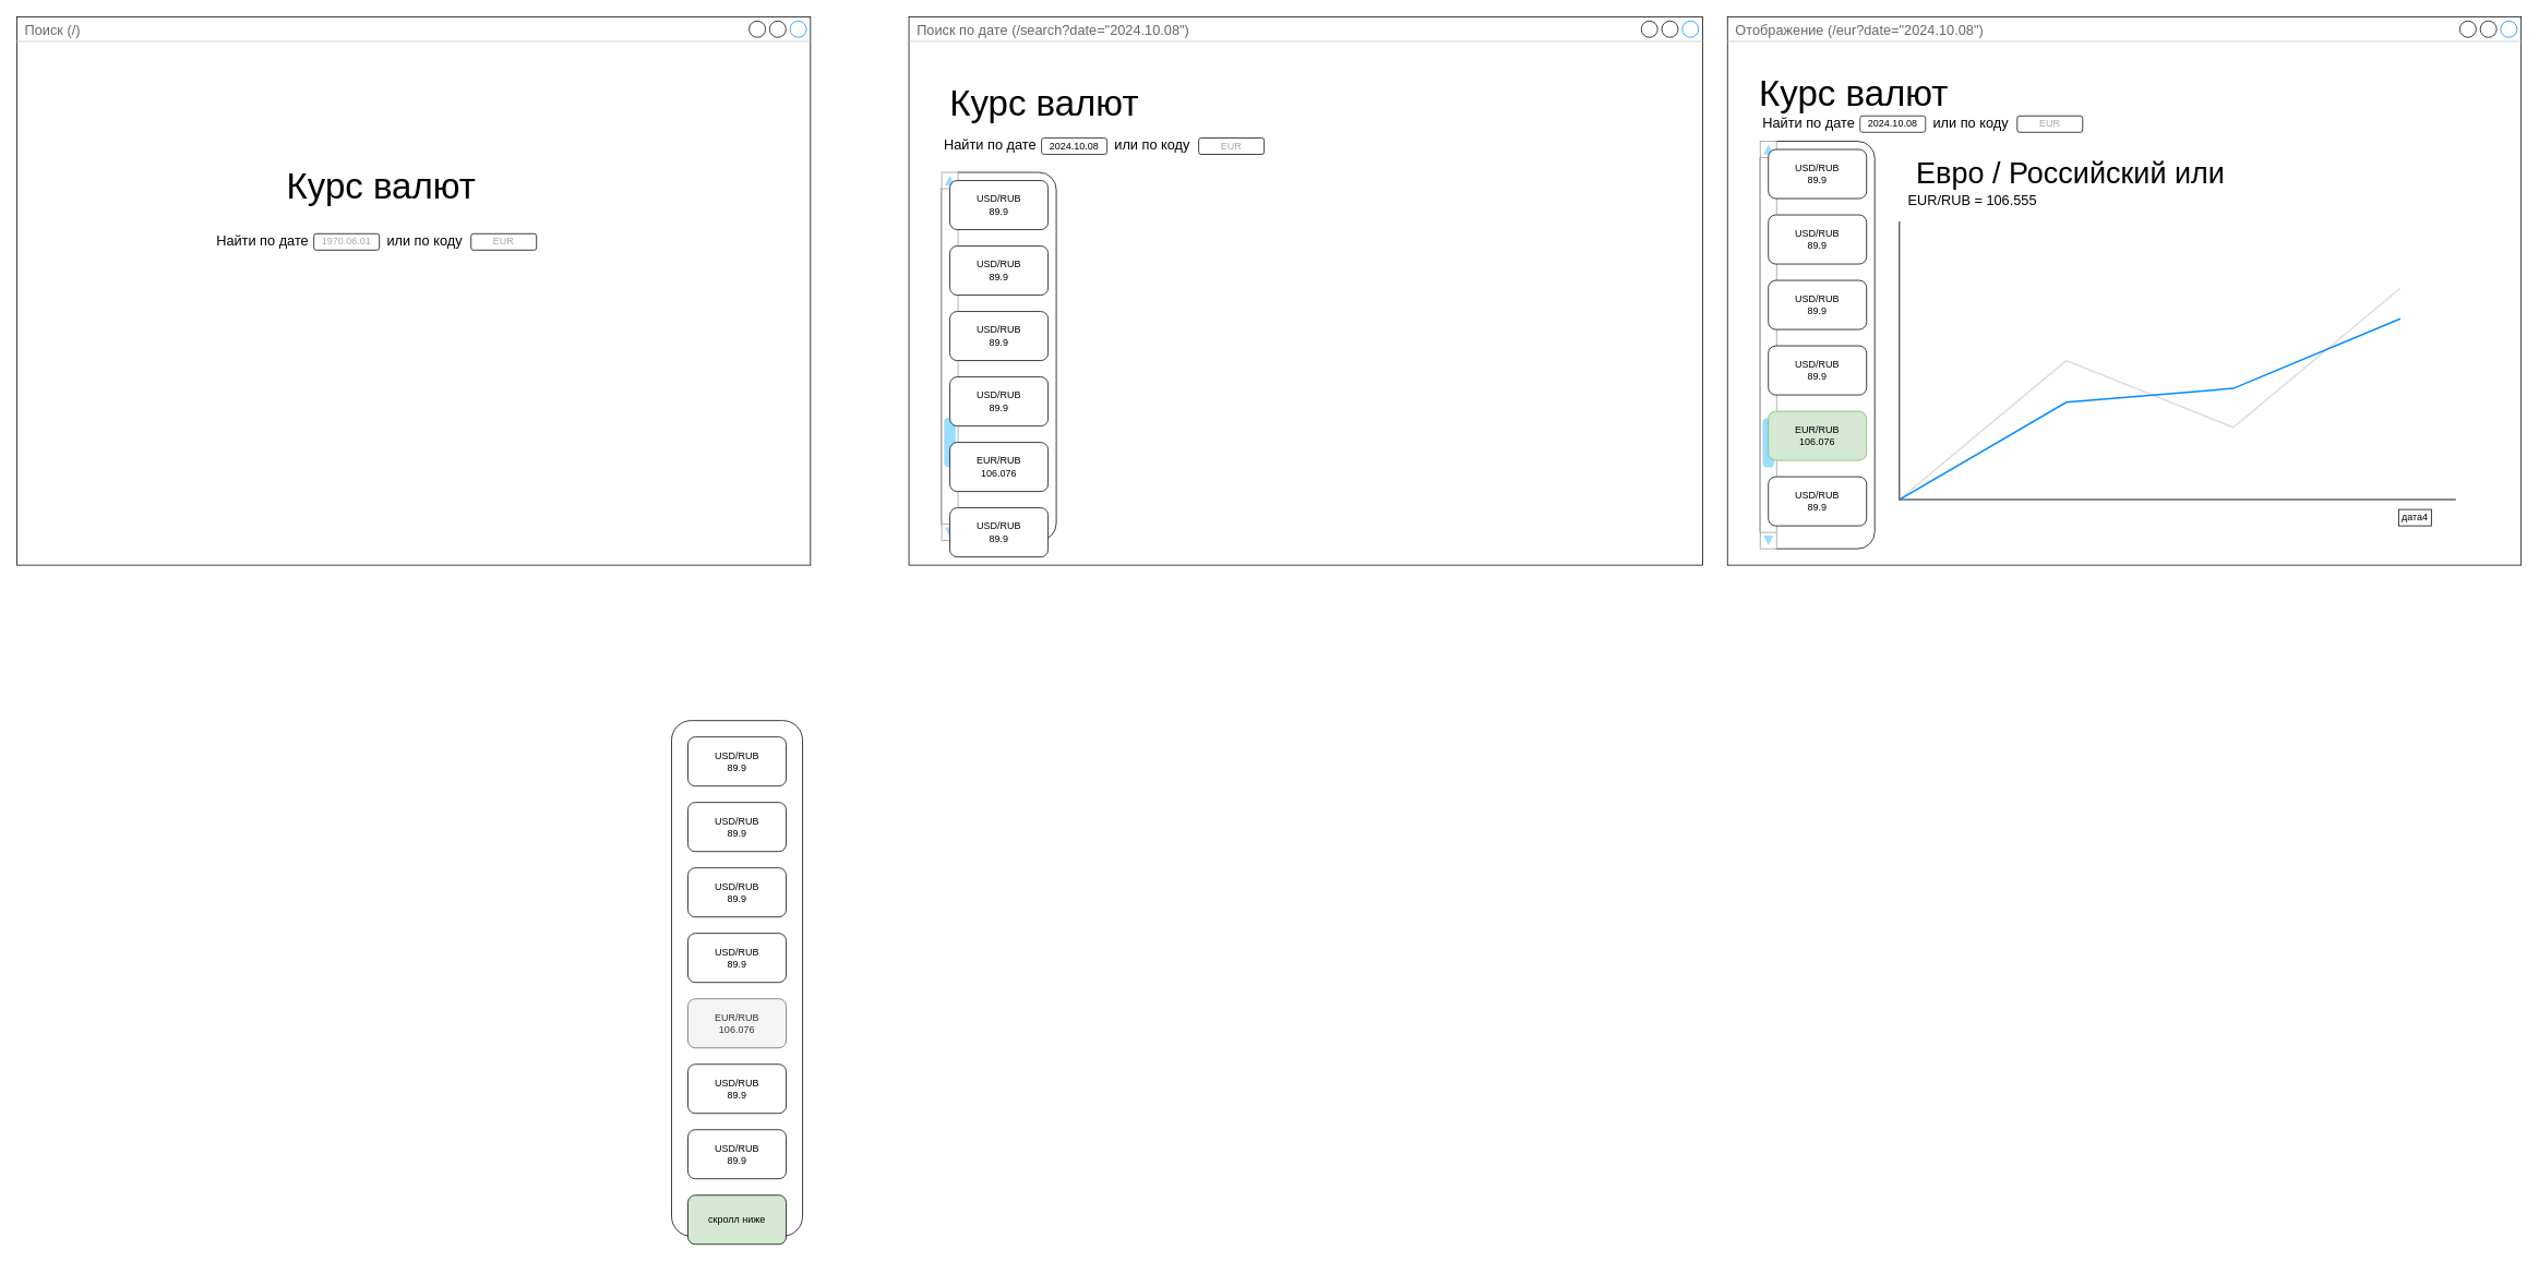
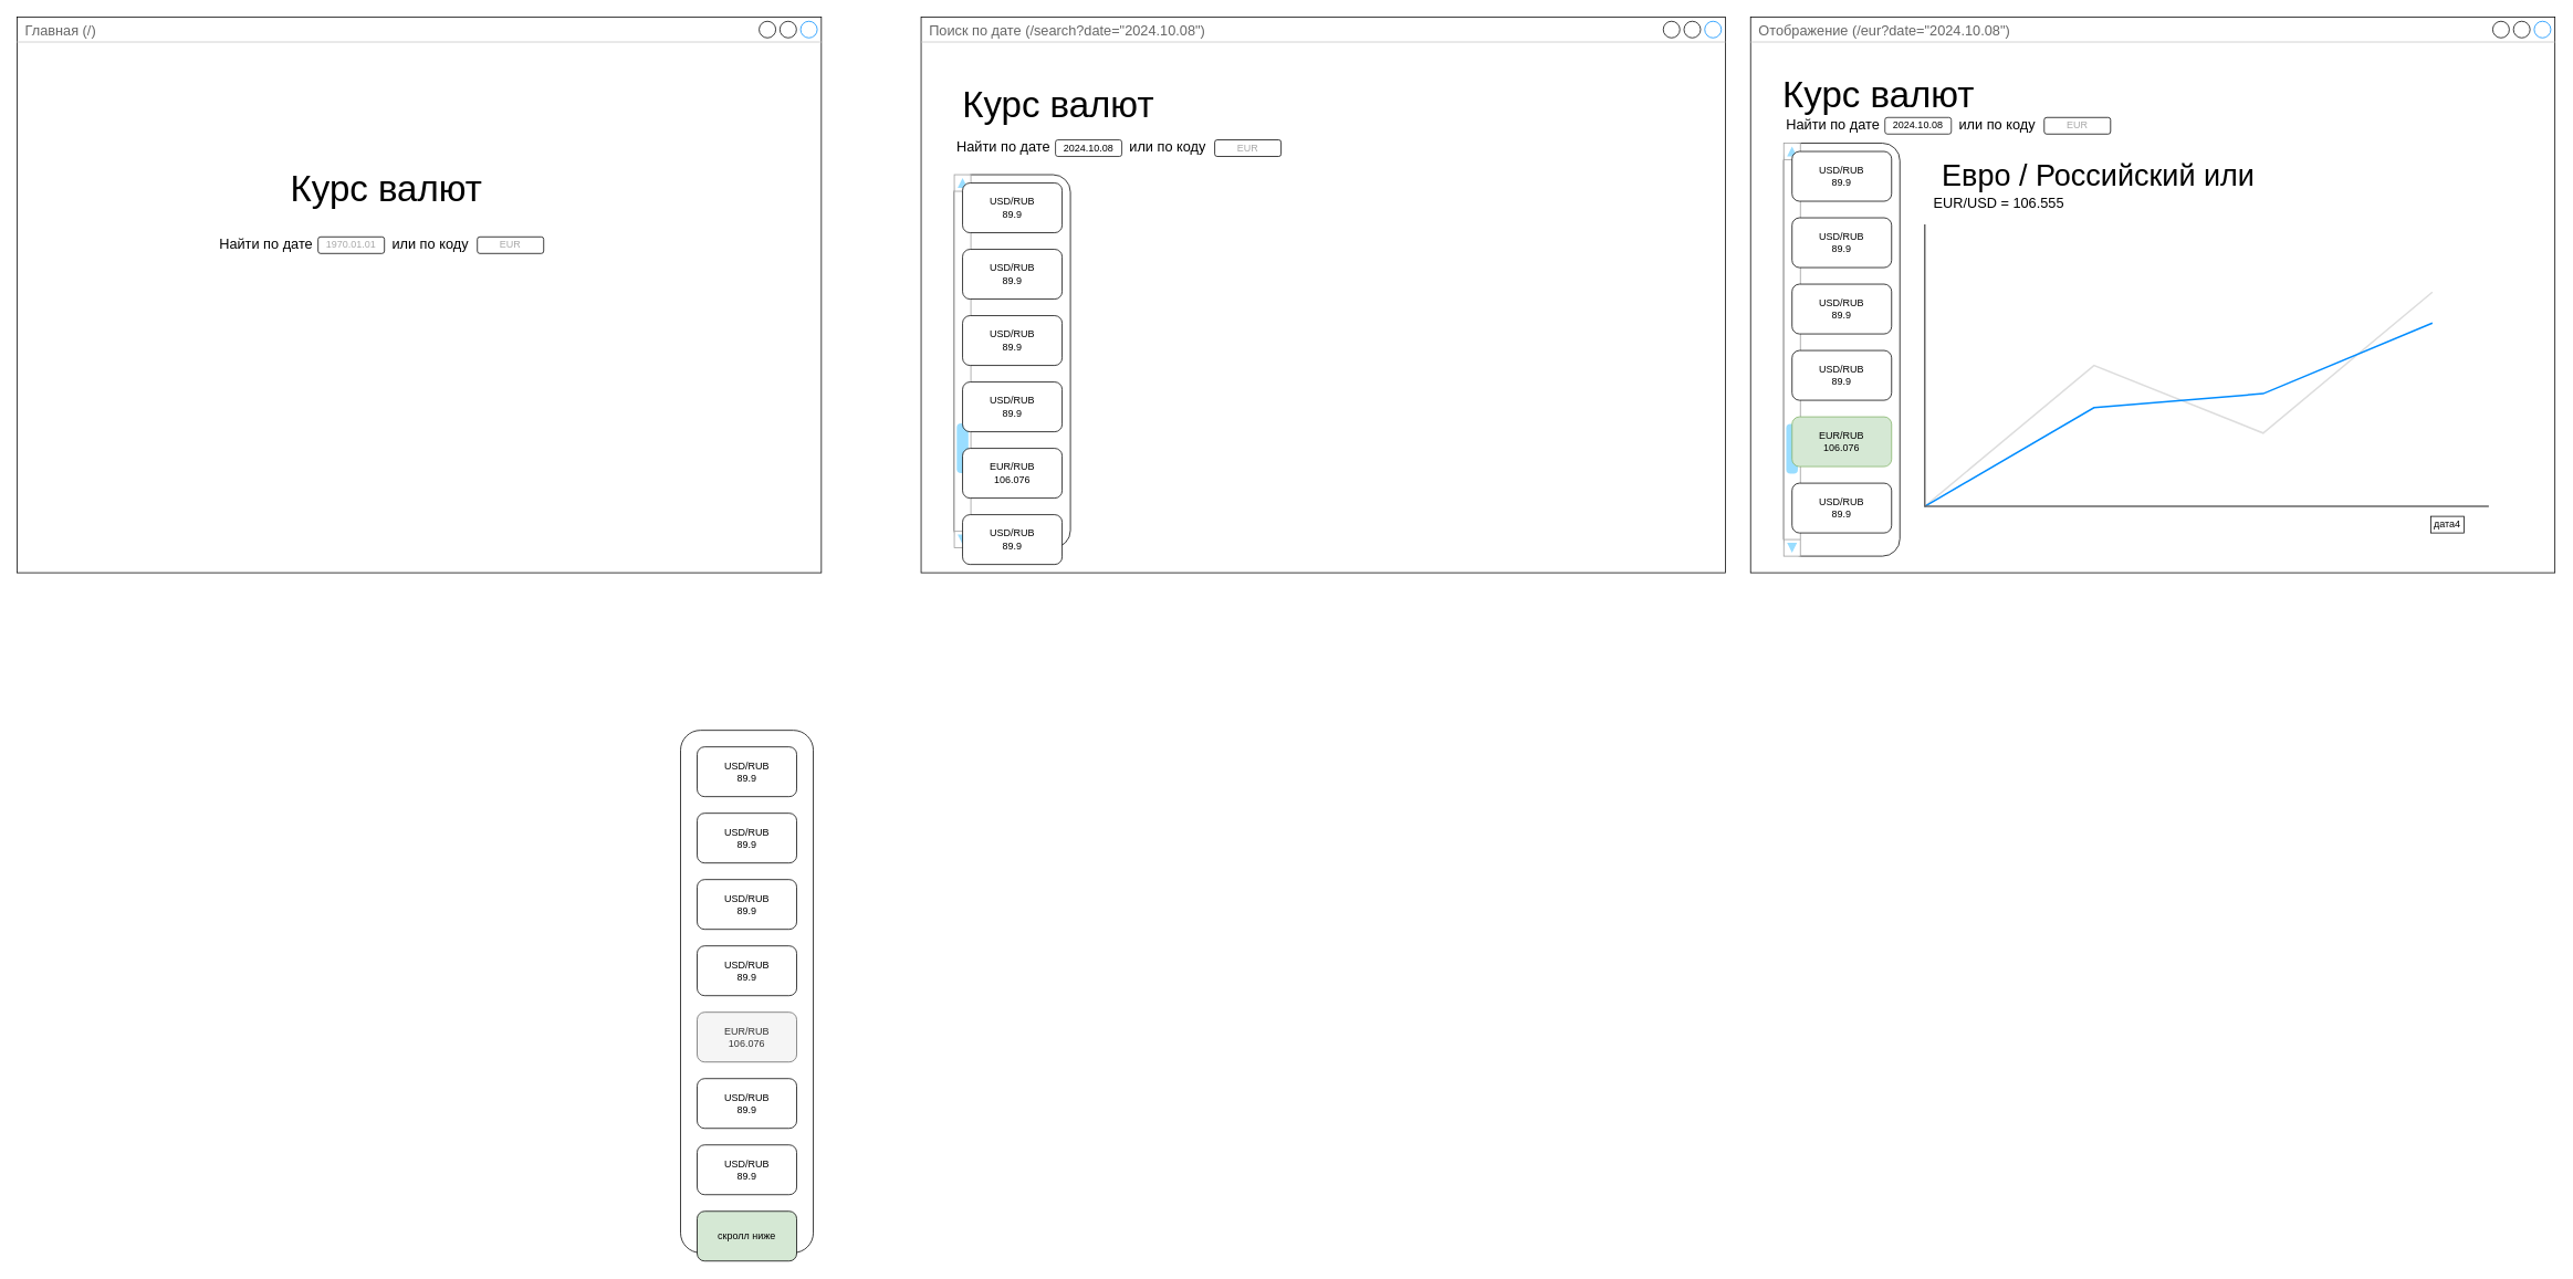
  <mxCell id="0" />
  <mxCell id="1" parent="0" />
  <mxCell id="2" value="Поиск по дате (/search?date=&quot;2024.10.08&quot;)" style="strokeWidth=1;shadow=0;dashed=0;align=center;html=1;shape=mxgraph.mockup.containers.window;align=left;verticalAlign=top;spacingLeft=8;strokeColor2=#008cff;strokeColor3=#c4c4c4;fontColor=#666666;mainText=;fontSize=17;labelBackgroundColor=none;whiteSpace=wrap;" parent="1" vertex="1"><mxGeometry x="1110" y="20" width="969.74" height="670" as="geometry" /></mxCell>
  <mxCell id="3" value="&lt;font style=&quot;font-size: 44px;&quot;&gt;Курс валют&lt;/font&gt;" style="text;html=1;align=center;verticalAlign=middle;resizable=0;points=[];autosize=1;strokeColor=none;fillColor=none;" parent="1" vertex="1"><mxGeometry x="1150" y="91" width="250" height="70" as="geometry" /></mxCell>
  <mxCell id="4" value="" style="rounded=1;whiteSpace=wrap;html=1;" parent="1" vertex="1"><mxGeometry x="820" y="880" width="160" height="630" as="geometry" /></mxCell>
  <mxCell id="5" value="USD/RUB&lt;br&gt;89.9" style="rounded=1;whiteSpace=wrap;html=1;" parent="1" vertex="1"><mxGeometry x="840" y="900" width="120" height="60" as="geometry" /></mxCell>
  <mxCell id="6" value="USD/RUB&lt;br&gt;89.9" style="rounded=1;whiteSpace=wrap;html=1;" parent="1" vertex="1"><mxGeometry x="840" y="980" width="120" height="60" as="geometry" /></mxCell>
  <mxCell id="7" value="USD/RUB&lt;br&gt;89.9" style="rounded=1;whiteSpace=wrap;html=1;" parent="1" vertex="1"><mxGeometry x="840" y="1060" width="120" height="60" as="geometry" /></mxCell>
  <mxCell id="8" value="USD/RUB&lt;br&gt;89.9" style="rounded=1;whiteSpace=wrap;html=1;" parent="1" vertex="1"><mxGeometry x="840" y="1140" width="120" height="60" as="geometry" /></mxCell>
  <mxCell id="9" value="EUR/RUB&lt;br&gt;106.076" style="rounded=1;whiteSpace=wrap;html=1;fillColor=#f5f5f5;strokeColor=#666666;fontColor=#333333;" parent="1" vertex="1"><mxGeometry x="840" y="1220" width="120" height="60" as="geometry" /></mxCell>
  <mxCell id="10" value="USD/RUB&lt;br&gt;89.9" style="rounded=1;whiteSpace=wrap;html=1;" parent="1" vertex="1"><mxGeometry x="840" y="1300" width="120" height="60" as="geometry" /></mxCell>
  <mxCell id="11" value="USD/RUB&lt;br&gt;89.9" style="rounded=1;whiteSpace=wrap;html=1;" parent="1" vertex="1"><mxGeometry x="840" y="1380" width="120" height="60" as="geometry" /></mxCell>
  <mxCell id="12" value="скролл ниже" style="rounded=1;whiteSpace=wrap;html=1;fillColor=#d5e8d4;" parent="1" vertex="1"><mxGeometry x="840" y="1460" width="120" height="60" as="geometry" /></mxCell>
  <mxCell id="13" value="&lt;font style=&quot;font-size: 17px;&quot;&gt;Найти по дате&lt;/font&gt;" style="text;html=1;align=center;verticalAlign=middle;resizable=0;points=[];autosize=1;strokeColor=none;fillColor=none;" parent="1" vertex="1"><mxGeometry x="1139" y="163" width="140" height="30" as="geometry" /></mxCell>
  <mxCell id="14" value="&lt;font style=&quot;font-size: 17px;&quot;&gt;или по коду&lt;/font&gt;" style="text;html=1;align=center;verticalAlign=middle;resizable=0;points=[];autosize=1;strokeColor=none;fillColor=none;" parent="1" vertex="1"><mxGeometry x="1347" y="163" width="120" height="30" as="geometry" /></mxCell>
  <mxCell id="15" value="&lt;font color=&quot;#a8a8a8&quot;&gt;EUR&lt;/font&gt;" style="rounded=1;whiteSpace=wrap;html=1;" parent="1" vertex="1"><mxGeometry x="1464" y="168" width="80" height="20" as="geometry" /></mxCell>
  <mxCell id="16" value="2024.10.08" style="rounded=1;whiteSpace=wrap;html=1;strokeColor=#141414;" parent="1" vertex="1"><mxGeometry x="1272" y="168" width="80" height="20" as="geometry" /></mxCell>
  <mxCell id="17" value="" style="rounded=1;whiteSpace=wrap;html=1;" parent="1" vertex="1"><mxGeometry x="1150" y="210" width="140" height="450" as="geometry" /></mxCell>
- <mxCell id="18" value="Поиск (/)" style="strokeWidth=1;shadow=0;dashed=0;align=center;html=1;shape=mxgraph.mockup.containers.window;align=left;verticalAlign=top;spacingLeft=8;strokeColor2=#008cff;strokeColor3=#c4c4c4;fontColor=#666666;mainText=;fontSize=17;labelBackgroundColor=none;whiteSpace=wrap;" parent="1" vertex="1"><mxGeometry x="20" y="20" width="969.74" height="670" as="geometry" /></mxCell>
+ <mxCell id="18" value="Главная (/)" style="strokeWidth=1;shadow=0;dashed=0;align=center;html=1;shape=mxgraph.mockup.containers.window;align=left;verticalAlign=top;spacingLeft=8;strokeColor2=#008cff;strokeColor3=#c4c4c4;fontColor=#666666;mainText=;fontSize=17;labelBackgroundColor=none;whiteSpace=wrap;" parent="1" vertex="1"><mxGeometry x="20" y="20" width="969.74" height="670" as="geometry" /></mxCell>
  <mxCell id="19" value="&lt;font style=&quot;font-size: 44px;&quot;&gt;Курс валют&lt;/font&gt;" style="text;html=1;align=center;verticalAlign=middle;resizable=0;points=[];autosize=1;strokeColor=none;fillColor=none;" parent="1" vertex="1"><mxGeometry x="340" y="193" width="250" height="70" as="geometry" /></mxCell>
  <mxCell id="20" value="&lt;font style=&quot;font-size: 17px;&quot;&gt;Найти по дате&lt;/font&gt;" style="text;html=1;align=center;verticalAlign=middle;resizable=0;points=[];autosize=1;strokeColor=none;fillColor=none;" parent="1" vertex="1"><mxGeometry x="250" y="280" width="140" height="30" as="geometry" /></mxCell>
  <mxCell id="21" value="&lt;font style=&quot;font-size: 17px;&quot;&gt;или по коду&lt;/font&gt;" style="text;html=1;align=center;verticalAlign=middle;resizable=0;points=[];autosize=1;strokeColor=none;fillColor=none;" parent="1" vertex="1"><mxGeometry x="458" y="280" width="120" height="30" as="geometry" /></mxCell>
  <mxCell id="22" value="&lt;font color=&quot;#a8a8a8&quot;&gt;EUR&lt;/font&gt;" style="rounded=1;whiteSpace=wrap;html=1;" parent="1" vertex="1"><mxGeometry x="575" y="285" width="80" height="20" as="geometry" /></mxCell>
- <mxCell id="23" value="&lt;font color=&quot;#a8a8a8&quot;&gt;1970.06.01&lt;/font&gt;" style="rounded=1;whiteSpace=wrap;html=1;" parent="1" vertex="1"><mxGeometry x="383" y="285" width="80" height="20" as="geometry" /></mxCell>
+ <mxCell id="23" value="&lt;font color=&quot;#a8a8a8&quot;&gt;1970.01.01&lt;/font&gt;" style="rounded=1;whiteSpace=wrap;html=1;" parent="1" vertex="1"><mxGeometry x="383" y="285" width="80" height="20" as="geometry" /></mxCell>
  <mxCell id="24" value="" style="verticalLabelPosition=bottom;shadow=0;dashed=0;align=center;html=1;verticalAlign=top;strokeWidth=1;shape=mxgraph.mockup.navigation.scrollBar;strokeColor=#999999;barPos=20;fillColor2=#99ddff;strokeColor2=none;direction=north;" parent="1" vertex="1"><mxGeometry x="1150" y="210" width="20" height="450" as="geometry" /></mxCell>
  <mxCell id="25" value="USD/RUB&lt;br&gt;89.9" style="rounded=1;whiteSpace=wrap;html=1;" parent="1" vertex="1"><mxGeometry x="1160" y="220" width="120" height="60" as="geometry" /></mxCell>
  <mxCell id="26" value="USD/RUB&lt;br&gt;89.9" style="rounded=1;whiteSpace=wrap;html=1;" parent="1" vertex="1"><mxGeometry x="1160" y="300" width="120" height="60" as="geometry" /></mxCell>
  <mxCell id="27" value="USD/RUB&lt;br&gt;89.9" style="rounded=1;whiteSpace=wrap;html=1;" parent="1" vertex="1"><mxGeometry x="1160" y="380" width="120" height="60" as="geometry" /></mxCell>
  <mxCell id="28" value="USD/RUB&lt;br&gt;89.9" style="rounded=1;whiteSpace=wrap;html=1;" parent="1" vertex="1"><mxGeometry x="1160" y="460" width="120" height="60" as="geometry" /></mxCell>
  <mxCell id="29" value="EUR/RUB&lt;br&gt;106.076" style="rounded=1;whiteSpace=wrap;html=1;" parent="1" vertex="1"><mxGeometry x="1160" y="540" width="120" height="60" as="geometry" /></mxCell>
  <mxCell id="30" value="USD/RUB&lt;br&gt;89.9" style="rounded=1;whiteSpace=wrap;html=1;" parent="1" vertex="1"><mxGeometry x="1160" y="620" width="120" height="60" as="geometry" /></mxCell>
  <mxCell id="31" value="Отображение (/eur?date=&quot;2024.10.08&quot;)" style="strokeWidth=1;shadow=0;dashed=0;align=center;html=1;shape=mxgraph.mockup.containers.window;align=left;verticalAlign=top;spacingLeft=8;strokeColor2=#008cff;strokeColor3=#c4c4c4;fontColor=#666666;mainText=;fontSize=17;labelBackgroundColor=none;whiteSpace=wrap;" parent="1" vertex="1"><mxGeometry x="2110" y="20" width="969.74" height="670" as="geometry" /></mxCell>
  <mxCell id="32" value="&lt;font style=&quot;font-size: 44px;&quot;&gt;Курс валют&lt;/font&gt;" style="text;html=1;align=center;verticalAlign=middle;resizable=0;points=[];autosize=1;strokeColor=none;fillColor=none;" parent="1" vertex="1"><mxGeometry x="2139" y="79" width="250" height="70" as="geometry" /></mxCell>
  <mxCell id="33" value="&lt;font style=&quot;font-size: 17px;&quot;&gt;Найти по дате&lt;/font&gt;" style="text;html=1;align=center;verticalAlign=middle;resizable=0;points=[];autosize=1;strokeColor=none;fillColor=none;" parent="1" vertex="1"><mxGeometry x="2139" y="136" width="140" height="30" as="geometry" /></mxCell>
  <mxCell id="34" value="&lt;font style=&quot;font-size: 17px;&quot;&gt;или по коду&lt;/font&gt;" style="text;html=1;align=center;verticalAlign=middle;resizable=0;points=[];autosize=1;strokeColor=none;fillColor=none;" parent="1" vertex="1"><mxGeometry x="2347" y="136" width="120" height="30" as="geometry" /></mxCell>
  <mxCell id="35" value="&lt;font color=&quot;#a8a8a8&quot;&gt;EUR&lt;/font&gt;" style="rounded=1;whiteSpace=wrap;html=1;" parent="1" vertex="1"><mxGeometry x="2464" y="141" width="80" height="20" as="geometry" /></mxCell>
  <mxCell id="36" value="2024.10.08" style="rounded=1;whiteSpace=wrap;html=1;strokeColor=#141414;" parent="1" vertex="1"><mxGeometry x="2272" y="141" width="80" height="20" as="geometry" /></mxCell>
  <mxCell id="37" value="" style="rounded=1;whiteSpace=wrap;html=1;" parent="1" vertex="1"><mxGeometry x="2150" y="172" width="140" height="498" as="geometry" /></mxCell>
  <mxCell id="38" value="" style="verticalLabelPosition=bottom;shadow=0;dashed=0;align=center;html=1;verticalAlign=top;strokeWidth=1;shape=mxgraph.mockup.navigation.scrollBar;strokeColor=#999999;barPos=20;fillColor2=#99ddff;strokeColor2=none;direction=north;" parent="1" vertex="1"><mxGeometry x="2150" y="172" width="20" height="498" as="geometry" /></mxCell>
  <mxCell id="39" value="USD/RUB&lt;br&gt;89.9" style="rounded=1;whiteSpace=wrap;html=1;" parent="1" vertex="1"><mxGeometry x="2160" y="182" width="120" height="60" as="geometry" /></mxCell>
  <mxCell id="40" value="USD/RUB&lt;br&gt;89.9" style="rounded=1;whiteSpace=wrap;html=1;" parent="1" vertex="1"><mxGeometry x="2160" y="262" width="120" height="60" as="geometry" /></mxCell>
  <mxCell id="41" value="USD/RUB&lt;br&gt;89.9" style="rounded=1;whiteSpace=wrap;html=1;" parent="1" vertex="1"><mxGeometry x="2160" y="342" width="120" height="60" as="geometry" /></mxCell>
  <mxCell id="42" value="USD/RUB&lt;br&gt;89.9" style="rounded=1;whiteSpace=wrap;html=1;" parent="1" vertex="1"><mxGeometry x="2160" y="422" width="120" height="60" as="geometry" /></mxCell>
  <mxCell id="43" value="EUR/RUB&lt;br&gt;106.076" style="rounded=1;whiteSpace=wrap;html=1;fillColor=#d5e8d4;strokeColor=#82b366;" parent="1" vertex="1"><mxGeometry x="2160" y="502" width="120" height="60" as="geometry" /></mxCell>
  <mxCell id="44" value="USD/RUB&lt;br&gt;89.9" style="rounded=1;whiteSpace=wrap;html=1;" parent="1" vertex="1"><mxGeometry x="2160" y="582" width="120" height="60" as="geometry" /></mxCell>
- <mxCell id="45" value="&lt;font style=&quot;font-size: 17px;&quot;&gt;EUR/RUB = 106.555&lt;/font&gt;" style="text;html=1;align=center;verticalAlign=middle;resizable=0;points=[];autosize=1;strokeColor=none;fillColor=none;" parent="1" vertex="1"><mxGeometry x="2314" y="231" width="190" height="30" as="geometry" /></mxCell>
+ <mxCell id="45" value="&lt;font style=&quot;font-size: 17px;&quot;&gt;EUR/USD = 106.555&lt;/font&gt;" style="text;html=1;align=center;verticalAlign=middle;resizable=0;points=[];autosize=1;strokeColor=none;fillColor=none;" parent="1" vertex="1"><mxGeometry x="2314" y="231" width="190" height="30" as="geometry" /></mxCell>
  <mxCell id="46" value="&lt;font style=&quot;font-size: 36px;&quot;&gt;Евро / Российский или&lt;/font&gt;" style="text;html=1;align=center;verticalAlign=middle;resizable=0;points=[];autosize=1;strokeColor=none;fillColor=none;" parent="1" vertex="1"><mxGeometry x="2309" y="181" width="440" height="60" as="geometry" /></mxCell>
  <mxCell id="47" value="" style="verticalLabelPosition=bottom;shadow=0;dashed=0;align=center;html=1;verticalAlign=top;strokeWidth=1;shape=mxgraph.mockup.graphics.lineChart;strokeColor=none;strokeColor2=#666666;strokeColor3=#008cff;strokeColor4=#dddddd;" parent="1" vertex="1"><mxGeometry x="2320" y="270" width="680" height="340" as="geometry" /></mxCell>
  <mxCell id="48" value="дата4" style="whiteSpace=wrap;html=1;rounded=0;" parent="1" vertex="1"><mxGeometry x="2930" y="622" width="40" height="20" as="geometry" /></mxCell>
